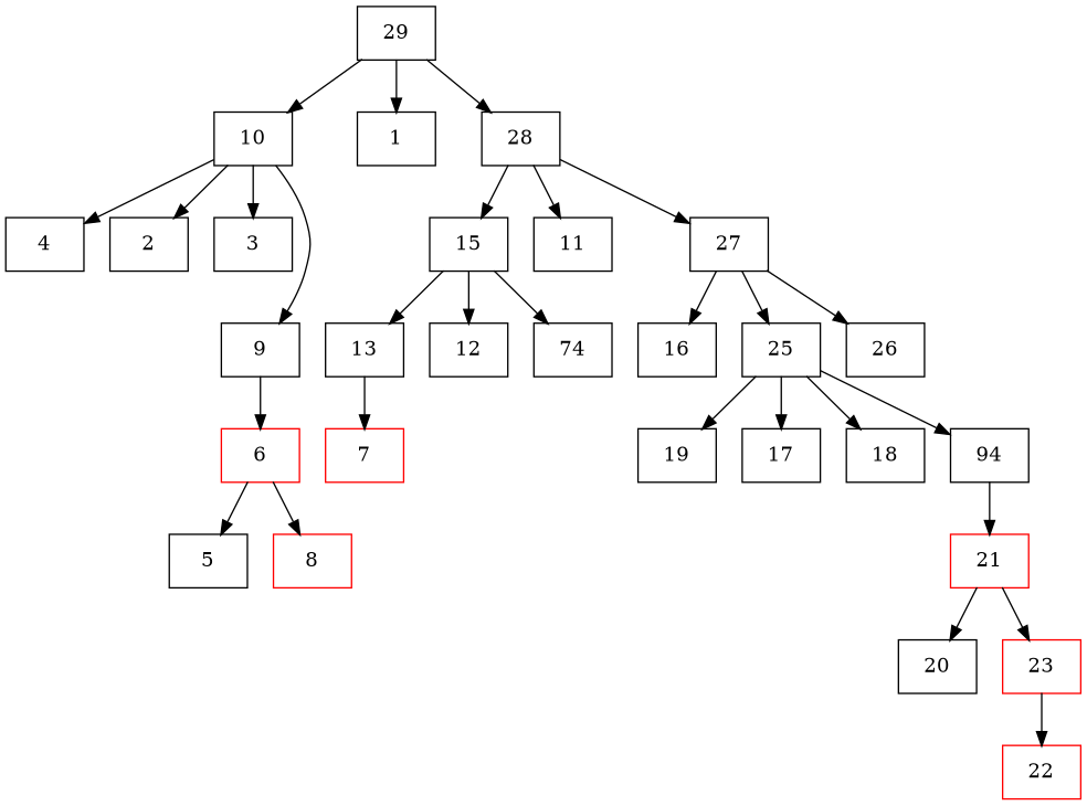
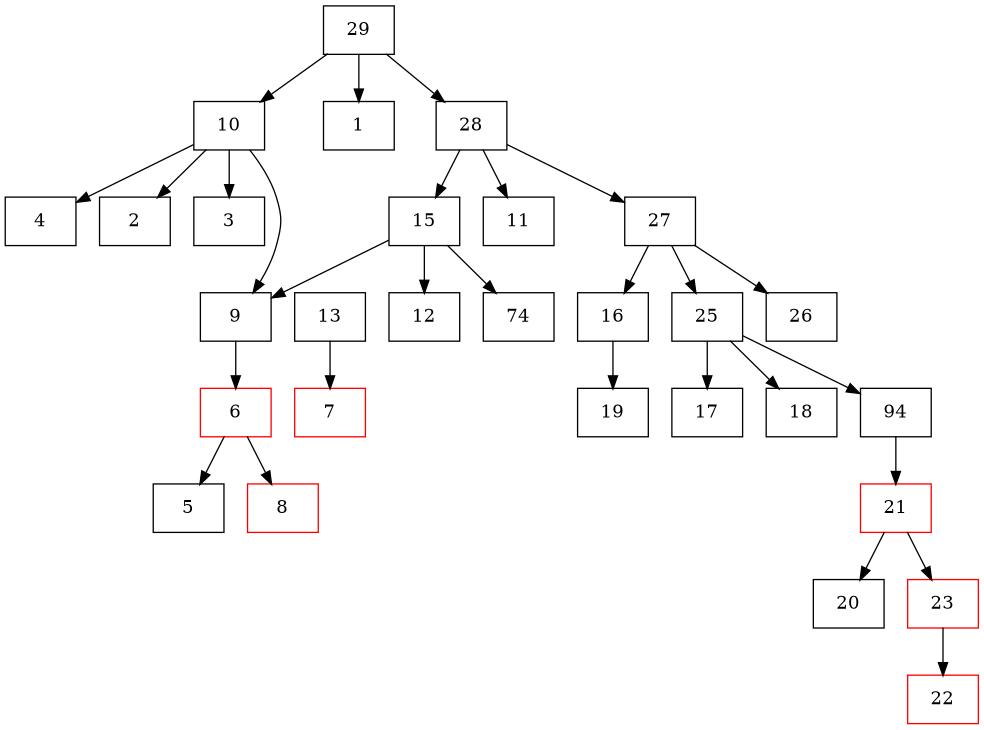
  digraph {
    node [level=3 shape=record]
    n1 [label=29 level=1]
    n2 [label=10 level=2]
    n3 [label=1 level=2]
    n4 [label=28 level=2]
    n5 [label=4]
    n6 [label=2]
    n7 [label=3]
    n8 [label=9]
    n9 [label=15]
    n10 [label=11]
    n11 [label=27]
    n12 [color=red label=6 level=4]
    n13 [label=5 level=5]
    n14 [color=red label=8 level=5]
    n15 [color=red label=7 level=6]
    n16 [label=13 level=4]
    n17 [label=12 level=4]
    n18 [label=74 level=4]
    n19 [label=25 level=4]
    n20 [label=16 level=4]
    n21 [label=26 level=4]
    n22 [label=19 level=5]
    n23 [label=17 level=5]
    n24 [label=18 level=5]
    n25 [label=94 level=5]
    n26 [color=red label=21 level=6]
    n27 [label=20 level=7]
    n28 [color=red label=23 level=7]
    n29 [color=red label=22 level=8]
    n1 -> n2
    n1 -> n3
    n1 -> n4
    n2 -> n5
    n2 -> n6
    n2 -> n7
    n2 -> n8
    n4 -> n9
    n4 -> n10
    n4 -> n11
    n8 -> n12
-   n9 -> n16
+   n9 -> n8
    n9 -> n17
    n9 -> n18
    n11 -> n19
    n11 -> n20
    n11 -> n21
    n12 -> n13
    n12 -> n14
    n16 -> n15
-   n19 -> n22
+   n20 -> n22
    n19 -> n23
    n19 -> n24
    n19 -> n25
    n25 -> n26
    n26 -> n27
    n26 -> n28
    n28 -> n29
  }
